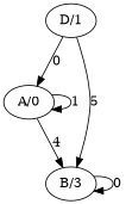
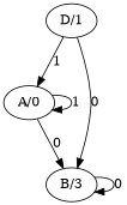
  digraph {
    "A/0"
    n2 [label="B/3"]
    "D/1"
    "A/0" -> "A/0" [label=1]
-   "A/0" -> n2 [label=4]
+   "A/0" -> n2 [label=0]
    n2 -> n2 [label=0]
-   "D/1" -> "A/0" [label=0]
-   "D/1" -> n2 [label=5]
+   "D/1" -> "A/0" [label=1]
+   "D/1" -> n2 [label=0]
  }
